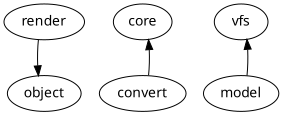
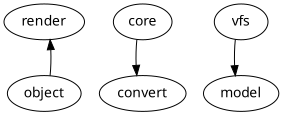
  digraph {
    fontname="Noto Sans"
    node [fontname="Noto Sans"]
    edge [fontname="Noto Sans"]
    render
    object
    core
    convert
    vfs
    model
-   render -> object
-   convert -> core
-   model -> vfs
+   object -> render
+   core -> convert
+   vfs -> model
  }
